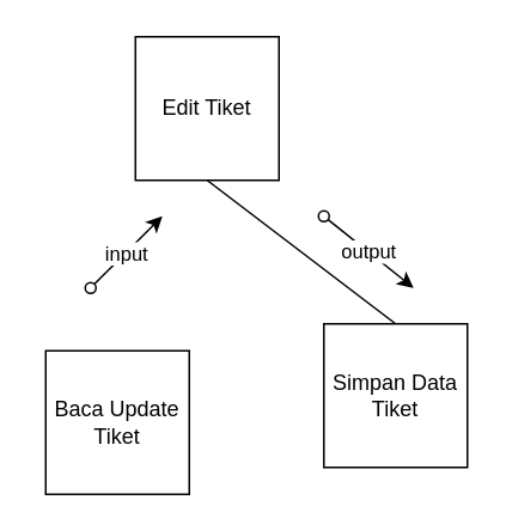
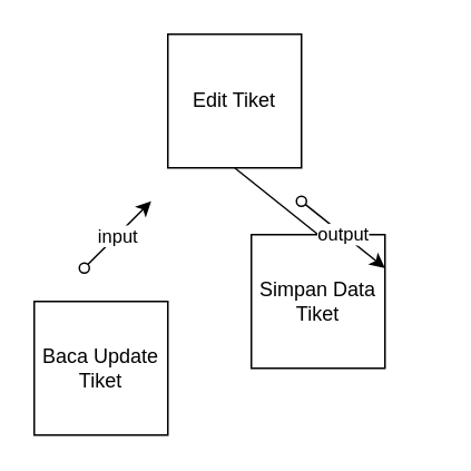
  <mxCell id="0" />
  <mxCell id="1" parent="0" />
  <mxCell id="2" style="rounded=0;orthogonalLoop=1;jettySize=auto;html=1;exitX=0.5;exitY=1;exitDx=0;exitDy=0;entryX=0.5;entryY=0;entryDx=0;entryDy=0;endArrow=none;endFill=0;" edge="1" parent="1" source="3" target="5"><mxGeometry relative="1" as="geometry" /></mxCell>
- <mxCell id="3" value="Edit Tiket" style="whiteSpace=wrap;html=1;aspect=fixed;" vertex="1" parent="1"><mxGeometry x="75" y="20" width="80" height="80" as="geometry" /></mxCell>
- <mxCell id="4" value="Baca Update Tiket" style="whiteSpace=wrap;html=1;aspect=fixed;" vertex="1" parent="1"><mxGeometry x="25" y="195" width="80" height="80" as="geometry" /></mxCell>
- <mxCell id="5" value="Simpan Data Tiket" style="whiteSpace=wrap;html=1;aspect=fixed;" vertex="1" parent="1"><mxGeometry x="180" y="180" width="80" height="80" as="geometry" /></mxCell>
+ <mxCell id="3" value="Edit Tiket" style="whiteSpace=wrap;html=1;aspect=fixed;" vertex="1" parent="1"><mxGeometry x="100" y="20" width="80" height="80" as="geometry" /></mxCell>
+ <mxCell id="4" value="Baca Update Tiket" style="whiteSpace=wrap;html=1;aspect=fixed;" vertex="1" parent="1"><mxGeometry x="20" y="180" width="80" height="80" as="geometry" /></mxCell>
+ <mxCell id="5" value="Simpan Data Tiket" style="whiteSpace=wrap;html=1;aspect=fixed;" vertex="1" parent="1"><mxGeometry x="150" y="140" width="80" height="80" as="geometry" /></mxCell>
  <mxCell id="6" value="" style="endArrow=classic;html=1;rounded=0;startArrow=oval;startFill=0;" edge="1" parent="1"><mxGeometry relative="1" as="geometry"><mxPoint x="50" y="160" as="sourcePoint" /><mxPoint x="90" y="120" as="targetPoint" /></mxGeometry></mxCell>
  <mxCell id="7" value="input" style="edgeLabel;resizable=0;html=1;align=center;verticalAlign=middle;" connectable="0" vertex="1" parent="6"><mxGeometry relative="1" as="geometry" /></mxCell>
  <mxCell id="8" value="" style="endArrow=classic;html=1;rounded=0;startArrow=oval;startFill=0;" edge="1" parent="1"><mxGeometry relative="1" as="geometry"><mxPoint x="180" y="120" as="sourcePoint" /><mxPoint x="230" y="160" as="targetPoint" /></mxGeometry></mxCell>
  <mxCell id="9" value="output" style="edgeLabel;resizable=0;html=1;align=center;verticalAlign=middle;" connectable="0" vertex="1" parent="8"><mxGeometry relative="1" as="geometry" /></mxCell>
